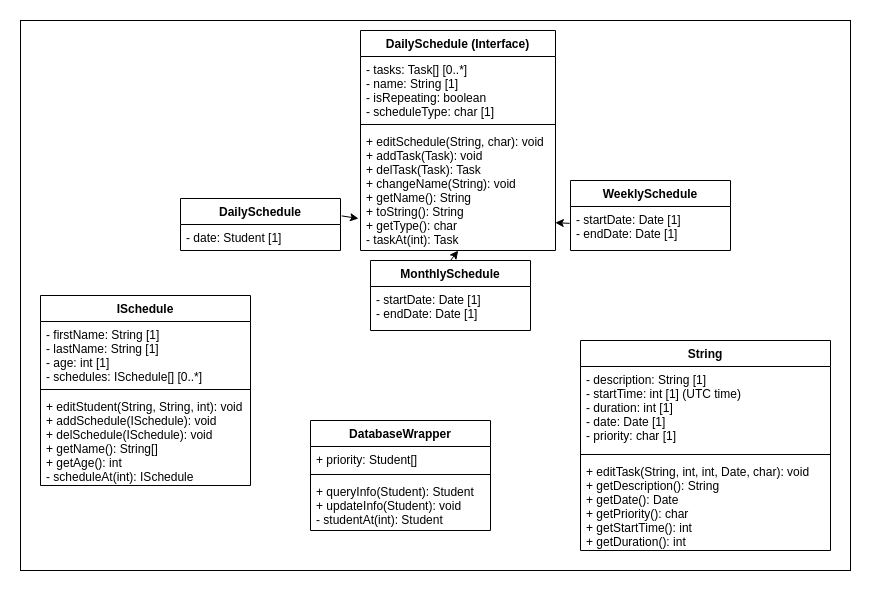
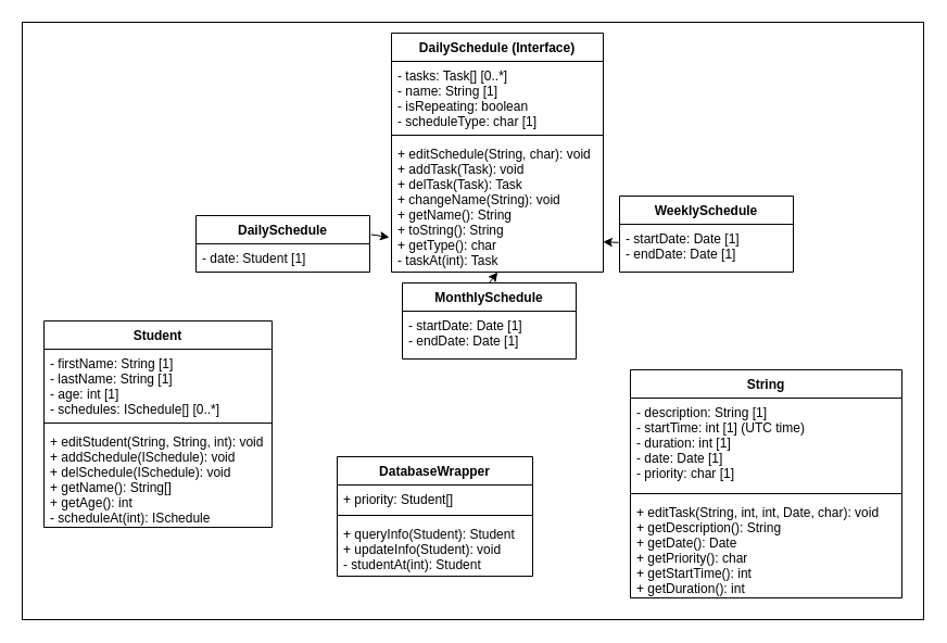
  <mxCell id="0" />
  <mxCell id="1" parent="0" />
  <mxCell id="2" value="" style="rounded=0;whiteSpace=wrap;html=1;" parent="1" vertex="1"><mxGeometry x="20" y="20" width="830" height="550" as="geometry" /></mxCell>
  <mxCell id="3" value="DailySchedule (Interface)" style="swimlane;fontStyle=1;align=center;verticalAlign=top;childLayout=stackLayout;horizontal=1;startSize=26;horizontalStack=0;resizeParent=1;resizeParentMax=0;resizeLast=0;collapsible=1;marginBottom=0;" parent="1" vertex="1"><mxGeometry x="360" y="30" width="195" height="220" as="geometry" /></mxCell>
  <mxCell id="4" value="- tasks: Task[] [0..*]&#10;- name: String [1]&#10;- isRepeating: boolean&#10;- scheduleType: char [1]" style="text;strokeColor=none;fillColor=none;align=left;verticalAlign=top;spacingLeft=4;spacingRight=4;overflow=hidden;rotatable=0;points=[[0,0.5],[1,0.5]];portConstraint=eastwest;" parent="3" vertex="1"><mxGeometry y="26" width="195" height="64" as="geometry" /></mxCell>
  <mxCell id="5" value="" style="line;strokeWidth=1;fillColor=none;align=left;verticalAlign=middle;spacingTop=-1;spacingLeft=3;spacingRight=3;rotatable=0;labelPosition=right;points=[];portConstraint=eastwest;" parent="3" vertex="1"><mxGeometry y="90" width="195" height="8" as="geometry" /></mxCell>
  <mxCell id="6" value="+ editSchedule(String, char): void&#10;+ addTask(Task): void&#10;+ delTask(Task): Task&#10;+ changeName(String): void&#10;+ getName(): String&#10;+ toString(): String&#10;+ getType(): char&#10;- taskAt(int): Task" style="text;strokeColor=none;fillColor=none;align=left;verticalAlign=top;spacingLeft=4;spacingRight=4;overflow=hidden;rotatable=0;points=[[0,0.5],[1,0.5]];portConstraint=eastwest;" parent="3" vertex="1"><mxGeometry y="98" width="195" height="122" as="geometry" /></mxCell>
  <mxCell id="7" value="String" style="swimlane;fontStyle=1;align=center;verticalAlign=top;childLayout=stackLayout;horizontal=1;startSize=26;horizontalStack=0;resizeParent=1;resizeParentMax=0;resizeLast=0;collapsible=1;marginBottom=0;" parent="1" vertex="1"><mxGeometry x="580" y="340" width="250" height="210" as="geometry" /></mxCell>
  <mxCell id="8" value="- description: String [1]&#10;- startTime: int [1] (UTC time)&#10;- duration: int [1]&#10;- date: Date [1]&#10;- priority: char [1]" style="text;strokeColor=none;fillColor=none;align=left;verticalAlign=top;spacingLeft=4;spacingRight=4;overflow=hidden;rotatable=0;points=[[0,0.5],[1,0.5]];portConstraint=eastwest;" parent="7" vertex="1"><mxGeometry y="26" width="250" height="84" as="geometry" /></mxCell>
  <mxCell id="9" value="" style="line;strokeWidth=1;fillColor=none;align=left;verticalAlign=middle;spacingTop=-1;spacingLeft=3;spacingRight=3;rotatable=0;labelPosition=right;points=[];portConstraint=eastwest;" parent="7" vertex="1"><mxGeometry y="110" width="250" height="8" as="geometry" /></mxCell>
  <mxCell id="10" value="+ editTask(String, int, int, Date, char): void&#10;+ getDescription(): String&#10;+ getDate(): Date&#10;+ getPriority(): char&#10;+ getStartTime(): int&#10;+ getDuration(): int&#10;" style="text;strokeColor=none;fillColor=none;align=left;verticalAlign=top;spacingLeft=4;spacingRight=4;overflow=hidden;rotatable=0;points=[[0,0.5],[1,0.5]];portConstraint=eastwest;" parent="7" vertex="1"><mxGeometry y="118" width="250" height="92" as="geometry" /></mxCell>
- <mxCell id="11" value="ISchedule" style="swimlane;fontStyle=1;align=center;verticalAlign=top;childLayout=stackLayout;horizontal=1;startSize=26;horizontalStack=0;resizeParent=1;resizeParentMax=0;resizeLast=0;collapsible=1;marginBottom=0;" parent="1" vertex="1"><mxGeometry x="40" y="295" width="210" height="190" as="geometry" /></mxCell>
+ <mxCell id="11" value="Student" style="swimlane;fontStyle=1;align=center;verticalAlign=top;childLayout=stackLayout;horizontal=1;startSize=26;horizontalStack=0;resizeParent=1;resizeParentMax=0;resizeLast=0;collapsible=1;marginBottom=0;" parent="1" vertex="1"><mxGeometry x="40" y="295" width="210" height="190" as="geometry" /></mxCell>
  <mxCell id="12" value="- firstName: String [1]&#10;- lastName: String [1]&#10;- age: int [1]&#10;- schedules: ISchedule[] [0..*]" style="text;strokeColor=none;fillColor=none;align=left;verticalAlign=top;spacingLeft=4;spacingRight=4;overflow=hidden;rotatable=0;points=[[0,0.5],[1,0.5]];portConstraint=eastwest;" parent="11" vertex="1"><mxGeometry y="26" width="210" height="64" as="geometry" /></mxCell>
  <mxCell id="13" value="" style="line;strokeWidth=1;fillColor=none;align=left;verticalAlign=middle;spacingTop=-1;spacingLeft=3;spacingRight=3;rotatable=0;labelPosition=right;points=[];portConstraint=eastwest;" parent="11" vertex="1"><mxGeometry y="90" width="210" height="8" as="geometry" /></mxCell>
  <mxCell id="14" value="+ editStudent(String, String, int): void&#10;+ addSchedule(ISchedule): void&#10;+ delSchedule(ISchedule): void&#10;+ getName(): String[]&#10;+ getAge(): int&#10;- scheduleAt(int): ISchedule&#10;&#10;" style="text;strokeColor=none;fillColor=none;align=left;verticalAlign=top;spacingLeft=4;spacingRight=4;overflow=hidden;rotatable=0;points=[[0,0.5],[1,0.5]];portConstraint=eastwest;" parent="11" vertex="1"><mxGeometry y="98" width="210" height="92" as="geometry" /></mxCell>
  <mxCell id="15" value="DatabaseWrapper" style="swimlane;fontStyle=1;align=center;verticalAlign=top;childLayout=stackLayout;horizontal=1;startSize=26;horizontalStack=0;resizeParent=1;resizeParentMax=0;resizeLast=0;collapsible=1;marginBottom=0;" parent="1" vertex="1"><mxGeometry x="310" y="420" width="180" height="110" as="geometry" /></mxCell>
  <mxCell id="16" value="+ priority: Student[]" style="text;strokeColor=none;fillColor=none;align=left;verticalAlign=top;spacingLeft=4;spacingRight=4;overflow=hidden;rotatable=0;points=[[0,0.5],[1,0.5]];portConstraint=eastwest;" parent="15" vertex="1"><mxGeometry y="26" width="180" height="24" as="geometry" /></mxCell>
  <mxCell id="17" value="" style="line;strokeWidth=1;fillColor=none;align=left;verticalAlign=middle;spacingTop=-1;spacingLeft=3;spacingRight=3;rotatable=0;labelPosition=right;points=[];portConstraint=eastwest;" parent="15" vertex="1"><mxGeometry y="50" width="180" height="8" as="geometry" /></mxCell>
  <mxCell id="18" value="+ queryInfo(Student): Student&#10;+ updateInfo(Student): void&#10;- studentAt(int): Student" style="text;strokeColor=none;fillColor=none;align=left;verticalAlign=top;spacingLeft=4;spacingRight=4;overflow=hidden;rotatable=0;points=[[0,0.5],[1,0.5]];portConstraint=eastwest;" parent="15" vertex="1"><mxGeometry y="58" width="180" height="52" as="geometry" /></mxCell>
  <mxCell id="19" value="DailySchedule" style="swimlane;fontStyle=1;align=center;verticalAlign=top;childLayout=stackLayout;horizontal=1;startSize=26;horizontalStack=0;resizeParent=1;resizeParentMax=0;resizeLast=0;collapsible=1;marginBottom=0;" vertex="1" parent="1"><mxGeometry x="180" y="198" width="160" height="52" as="geometry" /></mxCell>
  <mxCell id="20" value="- date: Student [1]" style="text;strokeColor=none;fillColor=none;align=left;verticalAlign=top;spacingLeft=4;spacingRight=4;overflow=hidden;rotatable=0;points=[[0,0.5],[1,0.5]];portConstraint=eastwest;" vertex="1" parent="19"><mxGeometry y="26" width="160" height="26" as="geometry" /></mxCell>
  <mxCell id="21" value="WeeklySchedule" style="swimlane;fontStyle=1;align=center;verticalAlign=top;childLayout=stackLayout;horizontal=1;startSize=26;horizontalStack=0;resizeParent=1;resizeParentMax=0;resizeLast=0;collapsible=1;marginBottom=0;" vertex="1" parent="1"><mxGeometry x="570" y="180" width="160" height="70" as="geometry" /></mxCell>
  <mxCell id="22" value="- startDate: Date [1]&#10;- endDate: Date [1]" style="text;strokeColor=none;fillColor=none;align=left;verticalAlign=top;spacingLeft=4;spacingRight=4;overflow=hidden;rotatable=0;points=[[0,0.5],[1,0.5]];portConstraint=eastwest;" vertex="1" parent="21"><mxGeometry y="26" width="160" height="44" as="geometry" /></mxCell>
  <mxCell id="23" value="MonthlySchedule" style="swimlane;fontStyle=1;align=center;verticalAlign=top;childLayout=stackLayout;horizontal=1;startSize=26;horizontalStack=0;resizeParent=1;resizeParentMax=0;resizeLast=0;collapsible=1;marginBottom=0;" vertex="1" parent="1"><mxGeometry x="370" y="260" width="160" height="70" as="geometry" /></mxCell>
  <mxCell id="24" value="- startDate: Date [1]&#10;- endDate: Date [1]" style="text;strokeColor=none;fillColor=none;align=left;verticalAlign=top;spacingLeft=4;spacingRight=4;overflow=hidden;rotatable=0;points=[[0,0.5],[1,0.5]];portConstraint=eastwest;" vertex="1" parent="23"><mxGeometry y="26" width="160" height="44" as="geometry" /></mxCell>
  <mxCell id="25" value="" style="endArrow=classic;html=1;exitX=1.008;exitY=0.335;exitDx=0;exitDy=0;exitPerimeter=0;" edge="1" parent="1" source="19"><mxGeometry width="50" height="50" relative="1" as="geometry"><mxPoint x="230" y="191" as="sourcePoint" /><mxPoint x="358" y="218" as="targetPoint" /></mxGeometry></mxCell>
  <mxCell id="26" value="" style="endArrow=classic;html=1;exitX=0.5;exitY=0;exitDx=0;exitDy=0;entryX=0.501;entryY=1.001;entryDx=0;entryDy=0;entryPerimeter=0;" edge="1" parent="1" source="23" target="6"><mxGeometry width="50" height="50" relative="1" as="geometry"><mxPoint x="420" y="304" as="sourcePoint" /><mxPoint x="452" y="253" as="targetPoint" /></mxGeometry></mxCell>
  <mxCell id="27" value="" style="endArrow=classic;html=1;entryX=0.999;entryY=0.772;entryDx=0;entryDy=0;exitX=-0.005;exitY=0.383;exitDx=0;exitDy=0;exitPerimeter=0;entryPerimeter=0;" edge="1" parent="1" source="22" target="6"><mxGeometry width="50" height="50" relative="1" as="geometry"><mxPoint x="590" y="259.5" as="sourcePoint" /><mxPoint x="591.65" y="210.062" as="targetPoint" /></mxGeometry></mxCell>
